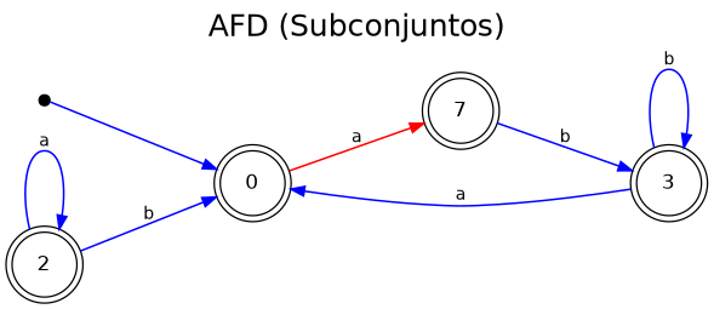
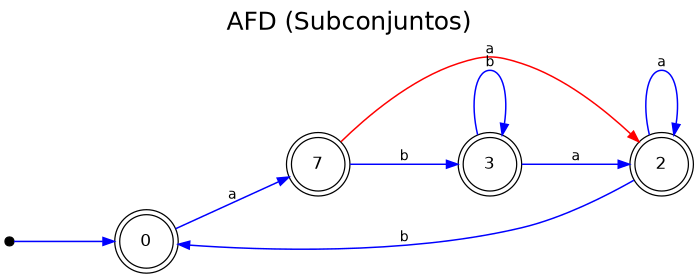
  digraph {
    concentrate=true
    fontname=Helvetica
    fontsize=20
    label="AFD (Subconjuntos)"
    labelloc=t
    nodesep=0.7
    rankdir=LR
    ranksep=1.1
    splines=true
    node [fontname=Helvetica shape=doublecircle]
    edge [arrowsize=0.9 color=blue fontname=Helvetica fontsize=11 labeldistance=1.6 penwidth=1.2]
    __start [height=0.6 shape=point width=0.1]
    0 [height=0.6 width=0.6]
    n3 [height=0.6 label=7 width=0.6]
    2 [height=0.6 width=0.6]
    3 [height=0.6 width=0.6]
    __start -> 0
-   0 -> n3 [color=red label=a]
+   0 -> n3 [label=a]
+   n3 -> 2 [color=red label=a]
    n3 -> 3 [label=b]
    2 -> 0 [label=b]
    2 -> 2 [label=a]
-   3 -> 0 [label=a]
+   3 -> 2 [label=a]
    3 -> 3 [label=b]
  }
